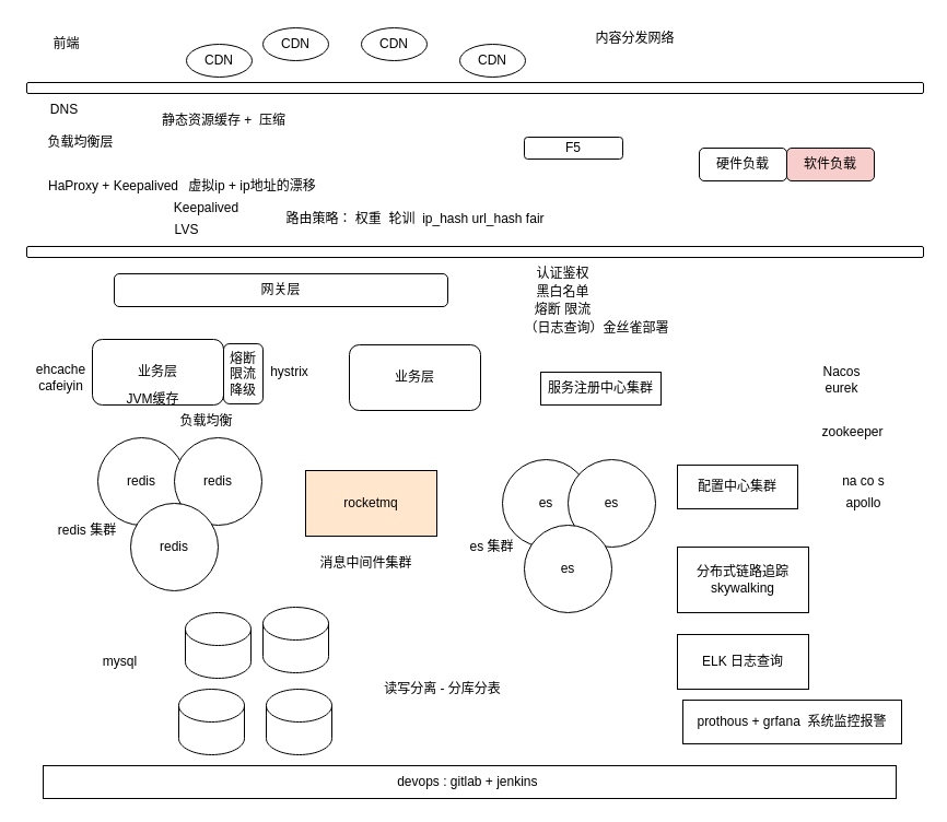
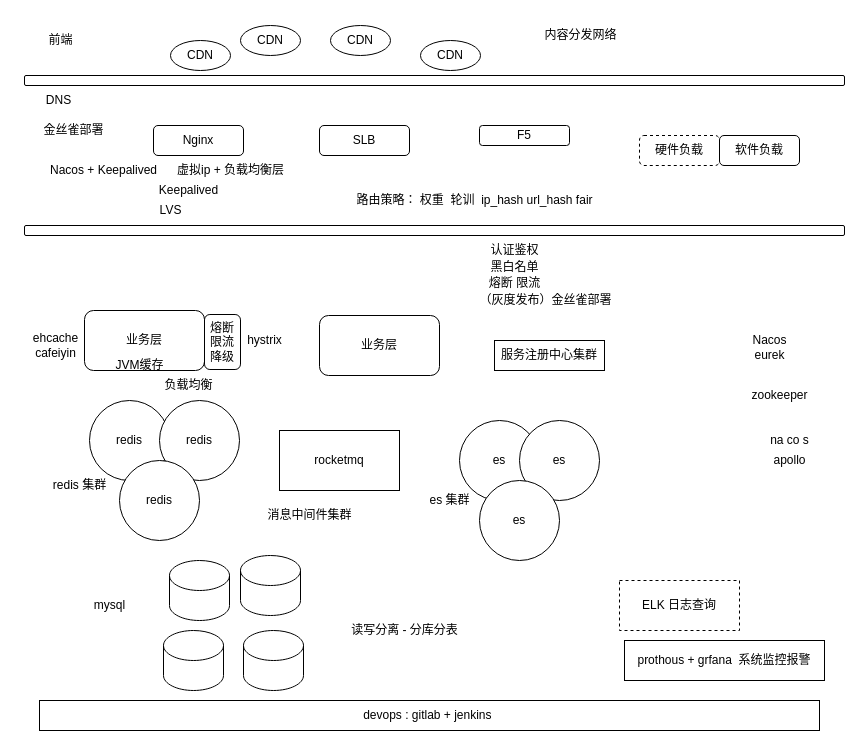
  <mxCell id="0" />
  <mxCell id="1" parent="0" />
  <mxCell id="2" value="CDN" style="ellipse;whiteSpace=wrap;html=1;" vertex="1" parent="1"><mxGeometry x="170" y="40" width="60" height="30" as="geometry" /></mxCell>
  <mxCell id="3" value="CDN" style="ellipse;whiteSpace=wrap;html=1;" vertex="1" parent="1"><mxGeometry x="240" y="25" width="60" height="30" as="geometry" /></mxCell>
  <mxCell id="4" value="CDN" style="ellipse;whiteSpace=wrap;html=1;" vertex="1" parent="1"><mxGeometry x="420" y="40" width="60" height="30" as="geometry" /></mxCell>
  <mxCell id="5" value="CDN" style="ellipse;whiteSpace=wrap;html=1;" vertex="1" parent="1"><mxGeometry x="330" y="25" width="60" height="30" as="geometry" /></mxCell>
  <mxCell id="6" value="" style="rounded=1;whiteSpace=wrap;html=1;" vertex="1" parent="1"><mxGeometry x="24" y="75" width="820" height="10" as="geometry" /></mxCell>
- <mxCell id="8" value="负载均衡层" style="text;html=1;align=center;verticalAlign=middle;resizable=0;points=[];autosize=1;strokeColor=none;fillColor=none;" vertex="1" parent="1"><mxGeometry x="33" y="115" width="80" height="30" as="geometry" /></mxCell>
+ <mxCell id="7" value="Nginx" style="rounded=1;whiteSpace=wrap;html=1;" vertex="1" parent="1"><mxGeometry x="153" y="125" width="90" height="30" as="geometry" /></mxCell>
+ <mxCell id="8" value="金丝雀部署" style="text;html=1;align=center;verticalAlign=middle;resizable=0;points=[];autosize=1;strokeColor=none;fillColor=none;" vertex="1" parent="1"><mxGeometry x="33" y="115" width="80" height="30" as="geometry" /></mxCell>
  <mxCell id="9" value="前端" style="text;html=1;align=center;verticalAlign=middle;resizable=0;points=[];autosize=1;strokeColor=none;fillColor=none;" vertex="1" parent="1"><mxGeometry x="35" y="25" width="50" height="30" as="geometry" /></mxCell>
+ <mxCell id="10" value="SLB" style="rounded=1;whiteSpace=wrap;html=1;" vertex="1" parent="1"><mxGeometry x="319" y="125" width="90" height="30" as="geometry" /></mxCell>
  <mxCell id="11" value="F5" style="rounded=1;whiteSpace=wrap;html=1;" vertex="1" parent="1"><mxGeometry x="479" y="125" width="90" height="20" as="geometry" /></mxCell>
  <mxCell id="12" value="Keepalived" style="text;html=1;align=center;verticalAlign=middle;resizable=0;points=[];autosize=1;strokeColor=none;fillColor=none;" vertex="1" parent="1"><mxGeometry x="148" y="175" width="80" height="30" as="geometry" /></mxCell>
  <mxCell id="13" value="LVS&lt;br&gt;" style="text;html=1;align=center;verticalAlign=middle;resizable=0;points=[];autosize=1;strokeColor=none;fillColor=none;" vertex="1" parent="1"><mxGeometry x="145" y="195" width="50" height="30" as="geometry" /></mxCell>
- <mxCell id="14" value="HaProxy + Keepalived" style="text;html=1;align=center;verticalAlign=middle;resizable=0;points=[];autosize=1;strokeColor=none;fillColor=none;" vertex="1" parent="1"><mxGeometry x="33" y="155" width="140" height="30" as="geometry" /></mxCell>
- <mxCell id="15" value="虚拟ip + ip地址的漂移" style="text;html=1;align=center;verticalAlign=middle;resizable=0;points=[];autosize=1;strokeColor=none;fillColor=none;" vertex="1" parent="1"><mxGeometry x="160" y="155" width="140" height="30" as="geometry" /></mxCell>
+ <mxCell id="14" value="Nacos + Keepalived" style="text;html=1;align=center;verticalAlign=middle;resizable=0;points=[];autosize=1;strokeColor=none;fillColor=none;" vertex="1" parent="1"><mxGeometry x="33" y="155" width="140" height="30" as="geometry" /></mxCell>
+ <mxCell id="15" value="虚拟ip + 负载均衡层" style="text;html=1;align=center;verticalAlign=middle;resizable=0;points=[];autosize=1;strokeColor=none;fillColor=none;" vertex="1" parent="1"><mxGeometry x="160" y="155" width="140" height="30" as="geometry" /></mxCell>
  <mxCell id="16" value="DNS" style="text;html=1;align=center;verticalAlign=middle;resizable=0;points=[];autosize=1;strokeColor=none;fillColor=none;" vertex="1" parent="1"><mxGeometry x="33" y="85" width="50" height="30" as="geometry" /></mxCell>
  <mxCell id="17" value="" style="rounded=1;whiteSpace=wrap;html=1;" vertex="1" parent="1"><mxGeometry x="24" y="225" width="820" height="10" as="geometry" /></mxCell>
- <mxCell id="18" value="网关层" style="rounded=1;whiteSpace=wrap;html=1;" vertex="1" parent="1"><mxGeometry x="104" y="250" width="305" height="30" as="geometry" /></mxCell>
  <mxCell id="19" value="认证鉴权" style="text;html=1;align=center;verticalAlign=middle;resizable=0;points=[];autosize=1;strokeColor=none;fillColor=none;" vertex="1" parent="1"><mxGeometry x="479" y="235" width="70" height="30" as="geometry" /></mxCell>
  <mxCell id="20" value="黑白名单" style="text;html=1;align=center;verticalAlign=middle;resizable=0;points=[];autosize=1;strokeColor=none;fillColor=none;" vertex="1" parent="1"><mxGeometry x="479" y="252" width="70" height="30" as="geometry" /></mxCell>
  <mxCell id="21" value="熔断 限流" style="text;html=1;align=center;verticalAlign=middle;resizable=0;points=[];autosize=1;strokeColor=none;fillColor=none;" vertex="1" parent="1"><mxGeometry x="479" y="268" width="70" height="30" as="geometry" /></mxCell>
- <mxCell id="22" value="（日志查询）金丝雀部署" style="text;html=1;align=center;verticalAlign=middle;resizable=0;points=[];autosize=1;strokeColor=none;fillColor=none;" vertex="1" parent="1"><mxGeometry x="465" y="285" width="160" height="30" as="geometry" /></mxCell>
+ <mxCell id="22" value="（灰度发布）金丝雀部署" style="text;html=1;align=center;verticalAlign=middle;resizable=0;points=[];autosize=1;strokeColor=none;fillColor=none;" vertex="1" parent="1"><mxGeometry x="465" y="285" width="160" height="30" as="geometry" /></mxCell>
  <mxCell id="23" value="业务层" style="rounded=1;whiteSpace=wrap;html=1;" vertex="1" parent="1"><mxGeometry x="84" y="310" width="120" height="60" as="geometry" /></mxCell>
  <mxCell id="24" value="业务层" style="rounded=1;whiteSpace=wrap;html=1;" vertex="1" parent="1"><mxGeometry x="319" y="315" width="120" height="60" as="geometry" /></mxCell>
  <mxCell id="25" value="负载均衡" style="text;html=1;align=center;verticalAlign=middle;resizable=0;points=[];autosize=1;strokeColor=none;fillColor=none;" vertex="1" parent="1"><mxGeometry x="153" y="370" width="70" height="30" as="geometry" /></mxCell>
  <mxCell id="26" value="JVM缓存" style="text;html=1;align=center;verticalAlign=middle;resizable=0;points=[];autosize=1;strokeColor=none;fillColor=none;" vertex="1" parent="1"><mxGeometry x="104" y="350" width="70" height="30" as="geometry" /></mxCell>
  <mxCell id="27" value="redis" style="ellipse;whiteSpace=wrap;html=1;" vertex="1" parent="1"><mxGeometry x="89" y="400" width="80" height="80" as="geometry" /></mxCell>
  <mxCell id="28" value="redis" style="ellipse;whiteSpace=wrap;html=1;" vertex="1" parent="1"><mxGeometry x="159" y="400" width="80" height="80" as="geometry" /></mxCell>
  <mxCell id="29" value="redis" style="ellipse;whiteSpace=wrap;html=1;" vertex="1" parent="1"><mxGeometry x="119" y="460" width="80" height="80" as="geometry" /></mxCell>
- <mxCell id="30" value="rocketmq" style="whiteSpace=wrap;html=1;fillColor=#ffe6cc;" vertex="1" parent="1"><mxGeometry x="279" y="430" width="120" height="60" as="geometry" /></mxCell>
+ <mxCell id="30" value="rocketmq" style="whiteSpace=wrap;html=1;" vertex="1" parent="1"><mxGeometry x="279" y="430" width="120" height="60" as="geometry" /></mxCell>
  <mxCell id="31" value="es" style="ellipse;whiteSpace=wrap;html=1;" vertex="1" parent="1"><mxGeometry x="459" y="420" width="80" height="80" as="geometry" /></mxCell>
  <mxCell id="32" value="es" style="ellipse;whiteSpace=wrap;html=1;" vertex="1" parent="1"><mxGeometry x="519" y="420" width="80" height="80" as="geometry" /></mxCell>
  <mxCell id="33" value="es" style="ellipse;whiteSpace=wrap;html=1;" vertex="1" parent="1"><mxGeometry x="479" y="480" width="80" height="80" as="geometry" /></mxCell>
  <mxCell id="34" value="redis 集群" style="text;html=1;align=center;verticalAlign=middle;resizable=0;points=[];autosize=1;strokeColor=none;fillColor=none;" vertex="1" parent="1"><mxGeometry x="39" y="470" width="80" height="30" as="geometry" /></mxCell>
  <mxCell id="35" value="es 集群" style="text;html=1;align=center;verticalAlign=middle;resizable=0;points=[];autosize=1;strokeColor=none;fillColor=none;" vertex="1" parent="1"><mxGeometry x="419" y="485" width="60" height="30" as="geometry" /></mxCell>
- <mxCell id="36" value="消息中间件集群" style="text;html=1;align=center;verticalAlign=middle;resizable=0;points=[];autosize=1;strokeColor=none;fillColor=none;" vertex="1" parent="1"><mxGeometry x="279" y="500" width="110" height="30" as="geometry" /></mxCell>
+ <mxCell id="36" value="消息中间件集群" style="text;html=1;align=center;verticalAlign=middle;resizable=0;points=[];autosize=1;strokeColor=none;fillColor=none;" vertex="1" parent="1"><mxGeometry x="254" y="500" width="110" height="30" as="geometry" /></mxCell>
  <mxCell id="37" value="mysql" style="text;html=1;align=center;verticalAlign=middle;resizable=0;points=[];autosize=1;strokeColor=none;fillColor=none;" vertex="1" parent="1"><mxGeometry x="84" y="590" width="50" height="30" as="geometry" /></mxCell>
  <mxCell id="38" value="" style="shape=cylinder3;whiteSpace=wrap;html=1;boundedLbl=1;backgroundOutline=1;size=15;" vertex="1" parent="1"><mxGeometry x="169" y="560" width="60" height="60" as="geometry" /></mxCell>
  <mxCell id="39" value="" style="shape=cylinder3;whiteSpace=wrap;html=1;boundedLbl=1;backgroundOutline=1;size=15;" vertex="1" parent="1"><mxGeometry x="163" y="630" width="60" height="60" as="geometry" /></mxCell>
  <mxCell id="40" value="" style="shape=cylinder3;whiteSpace=wrap;html=1;boundedLbl=1;backgroundOutline=1;size=15;" vertex="1" parent="1"><mxGeometry x="240" y="555" width="60" height="60" as="geometry" /></mxCell>
  <mxCell id="41" value="" style="shape=cylinder3;whiteSpace=wrap;html=1;boundedLbl=1;backgroundOutline=1;size=15;" vertex="1" parent="1"><mxGeometry x="243" y="630" width="60" height="60" as="geometry" /></mxCell>
  <mxCell id="42" value="读写分离 - 分库分表" style="text;html=1;align=center;verticalAlign=middle;resizable=0;points=[];autosize=1;strokeColor=none;fillColor=none;" vertex="1" parent="1"><mxGeometry x="339" y="615" width="130" height="30" as="geometry" /></mxCell>
- <mxCell id="43" value="分布式链路追踪 skywalking" style="whiteSpace=wrap;html=1;" vertex="1" parent="1"><mxGeometry x="619" y="500" width="120" height="60" as="geometry" /></mxCell>
- <mxCell id="44" value="ELK 日志查询" style="whiteSpace=wrap;html=1;" vertex="1" parent="1"><mxGeometry x="619" y="580" width="120" height="50" as="geometry" /></mxCell>
+ <mxCell id="44" value="ELK 日志查询" style="whiteSpace=wrap;html=1;dashed=1;" vertex="1" parent="1"><mxGeometry x="619" y="580" width="120" height="50" as="geometry" /></mxCell>
  <mxCell id="45" value="prothous + grfana&amp;nbsp; 系统监控报警" style="whiteSpace=wrap;html=1;" vertex="1" parent="1"><mxGeometry x="624" y="640" width="200" height="40" as="geometry" /></mxCell>
  <mxCell id="46" value="devops : gitlab + jenkins&amp;nbsp;" style="whiteSpace=wrap;html=1;" vertex="1" parent="1"><mxGeometry x="39" y="700" width="780" height="30" as="geometry" /></mxCell>
  <mxCell id="47" value="服务注册中心集群" style="whiteSpace=wrap;html=1;" vertex="1" parent="1"><mxGeometry x="494" y="340" width="110" height="30" as="geometry" /></mxCell>
  <mxCell id="48" value="Nacos" style="text;html=1;align=center;verticalAlign=middle;resizable=0;points=[];autosize=1;strokeColor=none;fillColor=none;" vertex="1" parent="1"><mxGeometry x="739" y="325" width="60" height="30" as="geometry" /></mxCell>
  <mxCell id="49" value="eurek" style="text;html=1;align=center;verticalAlign=middle;resizable=0;points=[];autosize=1;strokeColor=none;fillColor=none;" vertex="1" parent="1"><mxGeometry x="744" y="340" width="50" height="30" as="geometry" /></mxCell>
  <mxCell id="50" value="zookeeper" style="text;html=1;align=center;verticalAlign=middle;resizable=0;points=[];autosize=1;strokeColor=none;fillColor=none;" vertex="1" parent="1"><mxGeometry x="739" y="380" width="80" height="30" as="geometry" /></mxCell>
- <mxCell id="51" value="配置中心集群" style="whiteSpace=wrap;html=1;" vertex="1" parent="1"><mxGeometry x="619" y="425" width="110" height="40" as="geometry" /></mxCell>
  <mxCell id="52" value="na co s" style="text;html=1;align=center;verticalAlign=middle;resizable=0;points=[];autosize=1;strokeColor=none;fillColor=none;" vertex="1" parent="1"><mxGeometry x="759" y="425" width="60" height="30" as="geometry" /></mxCell>
  <mxCell id="53" value="apollo" style="text;html=1;align=center;verticalAlign=middle;resizable=0;points=[];autosize=1;strokeColor=none;fillColor=none;" vertex="1" parent="1"><mxGeometry x="759" y="445" width="60" height="30" as="geometry" /></mxCell>
  <mxCell id="54" value="内容分发网络" style="text;html=1;align=center;verticalAlign=middle;resizable=0;points=[];autosize=1;strokeColor=none;fillColor=none;" vertex="1" parent="1"><mxGeometry x="530" y="20" width="100" height="30" as="geometry" /></mxCell>
- <mxCell id="55" value="静态资源缓存 +&amp;nbsp; 压缩" style="text;html=1;align=center;verticalAlign=middle;resizable=0;points=[];autosize=1;strokeColor=none;fillColor=none;" vertex="1" parent="1"><mxGeometry x="134" y="95" width="140" height="30" as="geometry" /></mxCell>
  <mxCell id="56" value="ehcache&lt;br&gt;cafeiyin" style="text;html=1;align=center;verticalAlign=middle;resizable=0;points=[];autosize=1;strokeColor=none;fillColor=none;" vertex="1" parent="1"><mxGeometry y="325" width="70" height="40" as="geometry" x="20" /></mxCell>
  <mxCell id="57" value="熔断&lt;br&gt;限流&lt;br&gt;降级" style="rounded=1;whiteSpace=wrap;html=1;" vertex="1" parent="1"><mxGeometry x="204" y="314" width="36" height="55" as="geometry" /></mxCell>
  <mxCell id="58" value="hystrix" style="text;html=1;align=center;verticalAlign=middle;resizable=0;points=[];autosize=1;strokeColor=none;fillColor=none;" vertex="1" parent="1"><mxGeometry x="234" y="325" width="60" height="30" as="geometry" /></mxCell>
- <mxCell id="59" value="硬件负载" style="rounded=1;whiteSpace=wrap;html=1;" vertex="1" parent="1"><mxGeometry x="639" y="135" width="80" height="30" as="geometry" /></mxCell>
- <mxCell id="60" value="软件负载" style="rounded=1;whiteSpace=wrap;html=1;fillColor=#f8cecc;" vertex="1" parent="1"><mxGeometry x="719" y="135" width="80" height="30" as="geometry" /></mxCell>
- <mxCell id="61" value="路由策略： 权重&amp;nbsp; 轮训&amp;nbsp; ip_hash url_hash fair" style="text;html=1;align=center;verticalAlign=middle;resizable=0;points=[];autosize=1;strokeColor=none;fillColor=none;" vertex="1" parent="1"><mxGeometry x="249" y="185" width="260" height="30" as="geometry" /></mxCell>
+ <mxCell id="59" value="硬件负载" style="rounded=1;whiteSpace=wrap;html=1;dashed=1;" vertex="1" parent="1"><mxGeometry x="639" y="135" width="80" height="30" as="geometry" /></mxCell>
+ <mxCell id="60" value="软件负载" style="rounded=1;whiteSpace=wrap;html=1;" vertex="1" parent="1"><mxGeometry x="719" y="135" width="80" height="30" as="geometry" /></mxCell>
+ <mxCell id="61" value="路由策略： 权重&amp;nbsp; 轮训&amp;nbsp; ip_hash url_hash fair" style="text;html=1;align=center;verticalAlign=middle;resizable=0;points=[];autosize=1;strokeColor=none;fillColor=none;" vertex="1" parent="1"><mxGeometry x="344" y="185" width="260" height="30" as="geometry" /></mxCell>
